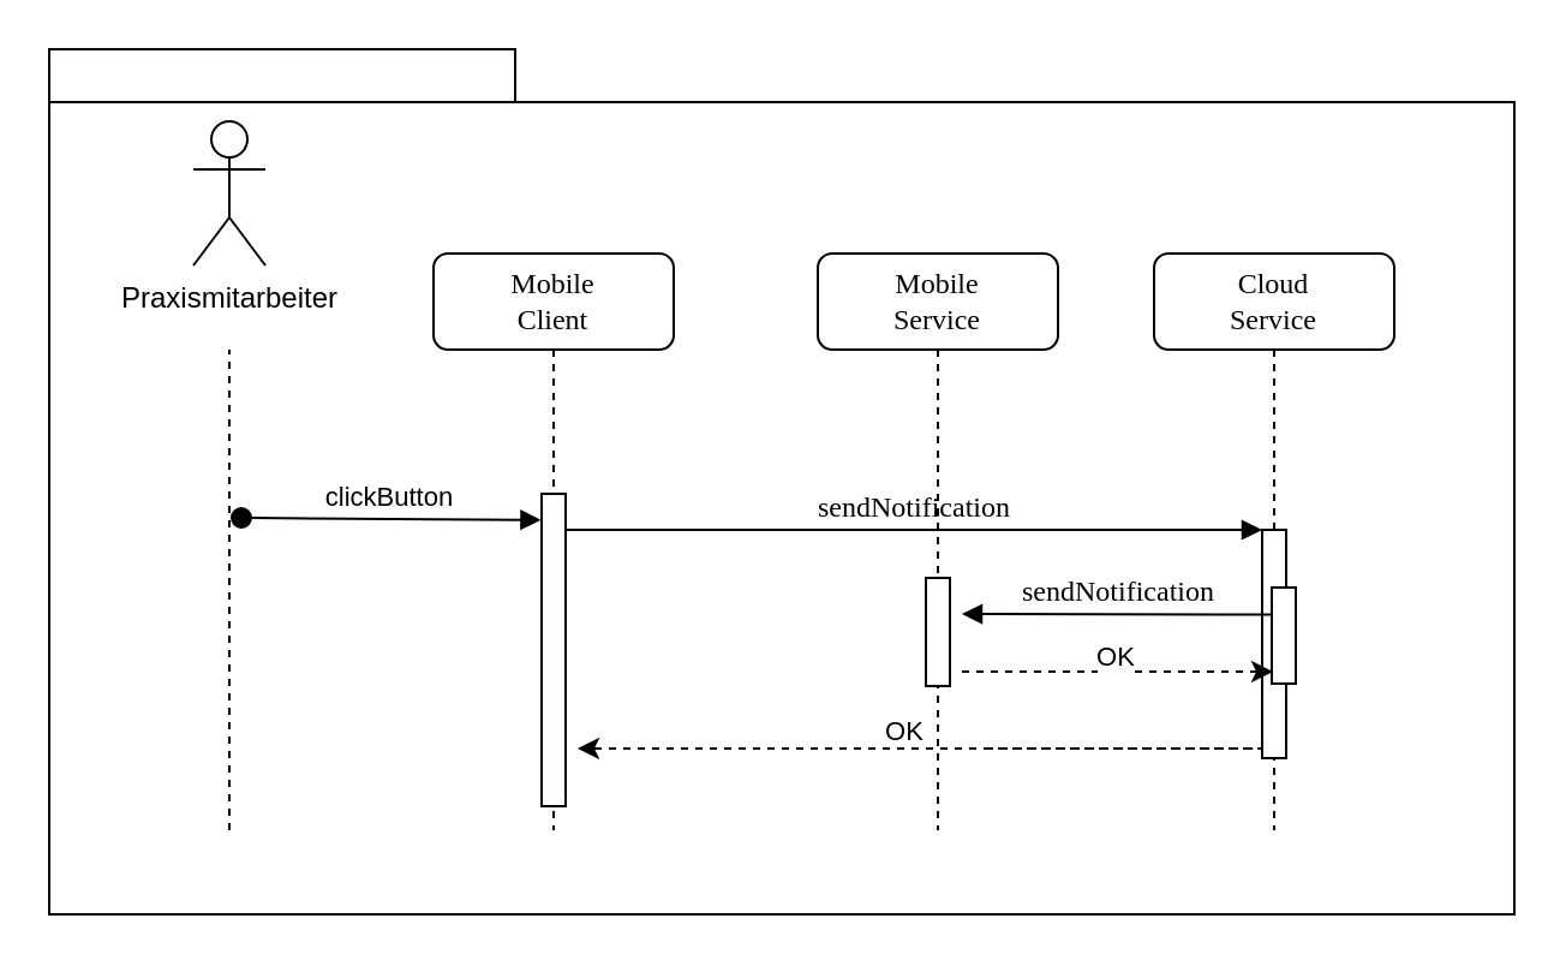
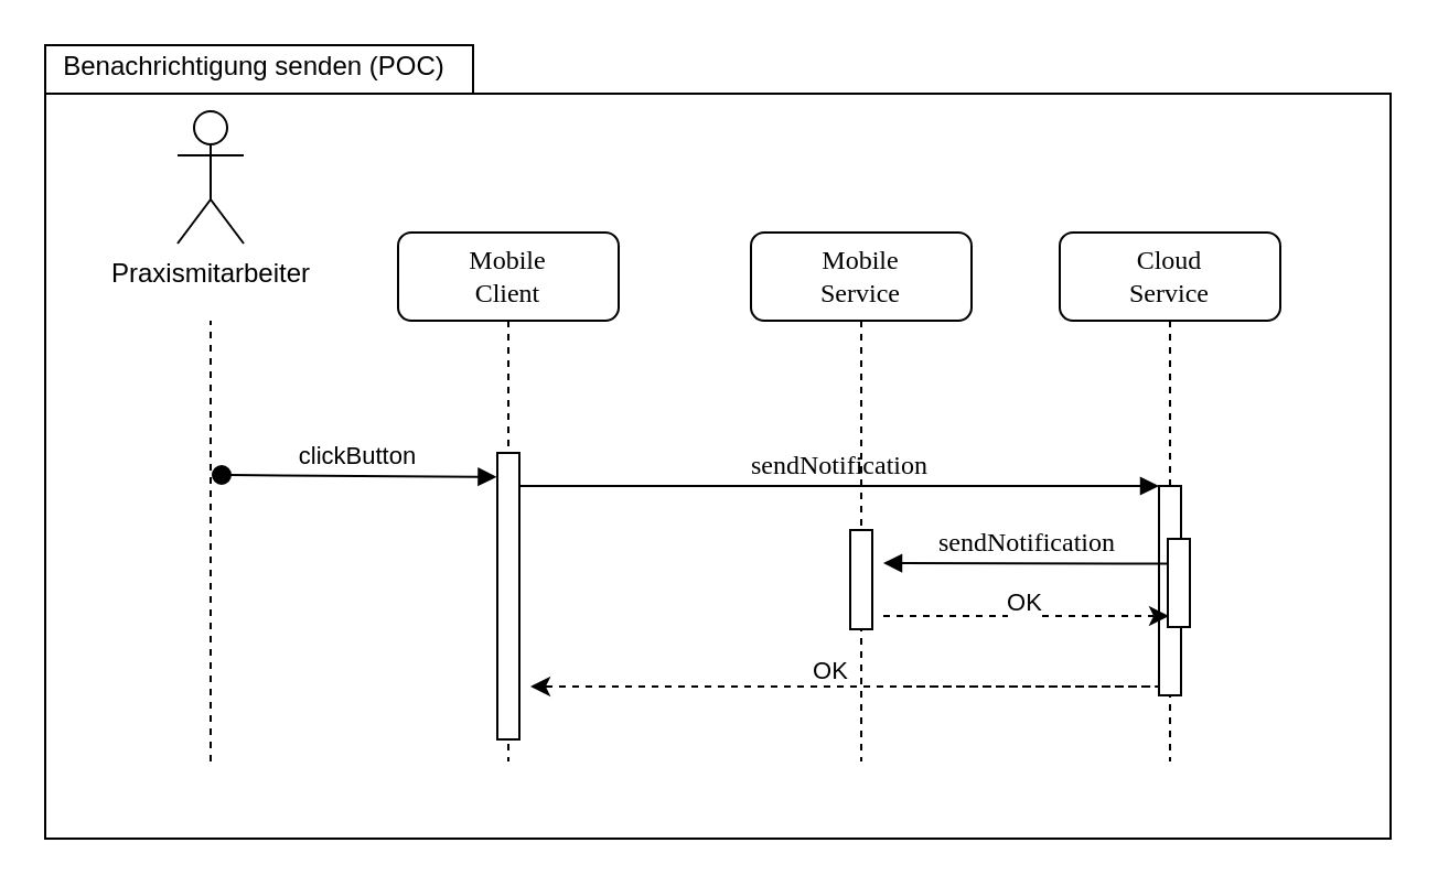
  <mxCell id="0" />
  <mxCell id="1" parent="0" />
  <mxCell id="2" value="Mobile &lt;br&gt;Client" style="shape=umlLifeline;perimeter=lifelinePerimeter;whiteSpace=wrap;html=1;container=1;collapsible=0;recursiveResize=0;outlineConnect=0;rounded=1;shadow=0;comic=0;labelBackgroundColor=none;strokeWidth=1;fontFamily=Verdana;fontSize=12;align=center;" parent="1" vertex="1"><mxGeometry x="180" y="105" width="100" height="240" as="geometry" /></mxCell>
  <mxCell id="3" value="" style="html=1;points=[];perimeter=orthogonalPerimeter;rounded=0;shadow=0;comic=0;labelBackgroundColor=none;strokeWidth=1;fontFamily=Verdana;fontSize=12;align=center;" parent="2" vertex="1"><mxGeometry x="45" y="100" width="10" height="130" as="geometry" /></mxCell>
  <mxCell id="4" value="Mobile &lt;br&gt;Service" style="shape=umlLifeline;perimeter=lifelinePerimeter;whiteSpace=wrap;html=1;container=1;collapsible=0;recursiveResize=0;outlineConnect=0;rounded=1;shadow=0;comic=0;labelBackgroundColor=none;strokeWidth=1;fontFamily=Verdana;fontSize=12;align=center;" parent="1" vertex="1"><mxGeometry x="340" y="105" width="100" height="240" as="geometry" /></mxCell>
  <mxCell id="5" value="Cloud&lt;br&gt;Service" style="shape=umlLifeline;perimeter=lifelinePerimeter;whiteSpace=wrap;html=1;container=1;collapsible=0;recursiveResize=0;outlineConnect=0;rounded=1;shadow=0;comic=0;labelBackgroundColor=none;strokeWidth=1;fontFamily=Verdana;fontSize=12;align=center;" parent="1" vertex="1"><mxGeometry x="480" y="105" width="100" height="240" as="geometry" /></mxCell>
  <mxCell id="6" value="" style="html=1;points=[];perimeter=orthogonalPerimeter;rounded=0;shadow=0;comic=0;labelBackgroundColor=none;strokeWidth=1;fontFamily=Verdana;fontSize=12;align=center;" parent="1" vertex="1"><mxGeometry x="385" y="240" width="10" height="45" as="geometry" /></mxCell>
  <mxCell id="7" value="sendNotification" style="html=1;verticalAlign=bottom;endArrow=block;entryX=0;entryY=0;labelBackgroundColor=none;fontFamily=Verdana;fontSize=12;edgeStyle=elbowEdgeStyle;elbow=vertical;" parent="1" source="3" target="10" edge="1"><mxGeometry relative="1" as="geometry"><mxPoint x="310" y="225" as="sourcePoint" /></mxGeometry></mxCell>
  <mxCell id="8" value="Praxismitarbeiter" style="shape=umlActor;verticalLabelPosition=bottom;verticalAlign=top;html=1;outlineConnect=0;" vertex="1" parent="1"><mxGeometry x="80" y="50" width="30" height="60" as="geometry" /></mxCell>
  <mxCell id="9" value="" style="endArrow=none;dashed=1;html=1;strokeWidth=1;" edge="1" parent="1"><mxGeometry width="50" height="50" relative="1" as="geometry"><mxPoint x="95" y="345" as="sourcePoint" /><mxPoint x="95" y="145" as="targetPoint" /></mxGeometry></mxCell>
  <mxCell id="10" value="" style="html=1;points=[];perimeter=orthogonalPerimeter;rounded=0;shadow=0;comic=0;labelBackgroundColor=none;strokeWidth=1;fontFamily=Verdana;fontSize=12;align=center;" parent="1" vertex="1"><mxGeometry x="525" y="220" width="10" height="95" as="geometry" /></mxCell>
  <mxCell id="11" value="sendNotification" style="html=1;verticalAlign=bottom;endArrow=block;labelBackgroundColor=none;fontFamily=Verdana;fontSize=12;edgeStyle=elbowEdgeStyle;elbow=vertical;exitX=-0.029;exitY=0.282;exitDx=0;exitDy=0;exitPerimeter=0;" edge="1" parent="1" source="14"><mxGeometry relative="1" as="geometry"><mxPoint x="522.43" y="255.4" as="sourcePoint" /><mxPoint x="400" y="255" as="targetPoint" /></mxGeometry></mxCell>
  <mxCell id="12" value="" style="endArrow=classic;html=1;dashed=1;strokeWidth=1;" edge="1" parent="1"><mxGeometry width="50" height="50" relative="1" as="geometry"><mxPoint x="400" y="279" as="sourcePoint" /><mxPoint x="529.5" y="279" as="targetPoint" /><Array as="points"><mxPoint x="500" y="279" /></Array></mxGeometry></mxCell>
  <mxCell id="13" value="OK" style="edgeLabel;html=1;align=center;verticalAlign=middle;resizable=0;points=[];" vertex="1" connectable="0" parent="12"><mxGeometry x="-0.115" y="1" relative="1" as="geometry"><mxPoint x="6" y="-6" as="offset" /></mxGeometry></mxCell>
  <mxCell id="14" value="" style="html=1;points=[];perimeter=orthogonalPerimeter;rounded=0;shadow=0;comic=0;labelBackgroundColor=none;strokeWidth=1;fontFamily=Verdana;fontSize=12;align=center;" parent="1" vertex="1"><mxGeometry x="529" y="244" width="10" height="40" as="geometry" /></mxCell>
  <mxCell id="15" value="" style="endArrow=classic;html=1;dashed=1;strokeWidth=1;" edge="1" parent="1"><mxGeometry width="50" height="50" relative="1" as="geometry"><mxPoint x="410" y="311" as="sourcePoint" /><mxPoint x="240" y="311" as="targetPoint" /><Array as="points"><mxPoint x="530" y="311" /></Array></mxGeometry></mxCell>
  <mxCell id="16" value="OK" style="edgeLabel;html=1;align=center;verticalAlign=middle;resizable=0;points=[];" vertex="1" connectable="0" parent="15"><mxGeometry x="-0.115" y="1" relative="1" as="geometry"><mxPoint x="-94" y="-9" as="offset" /></mxGeometry></mxCell>
  <mxCell id="17" value="clickButton" style="verticalAlign=bottom;startArrow=oval;endArrow=block;startSize=8;shadow=0;strokeWidth=1;entryX=-0.029;entryY=0.084;entryDx=0;entryDy=0;entryPerimeter=0;" edge="1" parent="1" target="3"><mxGeometry relative="1" as="geometry"><mxPoint x="100" y="215" as="sourcePoint" /><mxPoint x="220" y="215" as="targetPoint" /></mxGeometry></mxCell>
  <mxCell id="18" value="" style="shape=folder;fontStyle=1;spacingTop=10;tabWidth=194;tabHeight=22;tabPosition=left;html=1;rounded=0;shadow=0;comic=0;labelBackgroundColor=none;strokeWidth=1;fillColor=none;fontFamily=Verdana;fontSize=10;align=center;" vertex="1" parent="1"><mxGeometry x="20" y="20" width="610" height="360" as="geometry" /></mxCell>
+ <mxCell id="19" value="Benachrichtigung senden (POC)" style="text;html=1;strokeColor=none;fillColor=none;align=center;verticalAlign=middle;whiteSpace=wrap;rounded=0;" vertex="1" parent="1"><mxGeometry x="20" y="20" width="190" height="20" as="geometry" /></mxCell>
